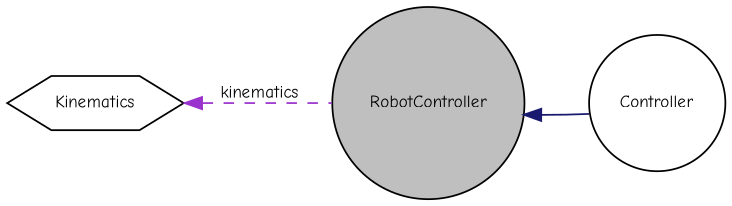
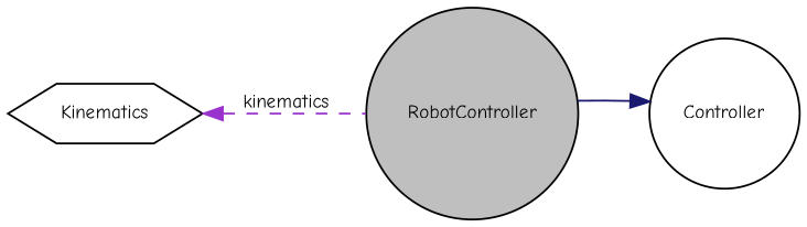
  digraph {
    fontname="Comic Neue"
    rankdir=LR
    node [color=black fillcolor=white fontname="Comic Neue" fontsize=10 shape=circle style=filled]
    edge [dir=back fontname="Comic Neue" fontsize=10 labelfontname=Helvetica labelfontsize=10]
    n1 [fillcolor=grey75 fontcolor=black height=0.2 label=RobotController width=0.4]
    n2 [height=0.2 label=Controller width=0.4]
    n3 [height=0.2 label=Kinematics shape=hexagon width=0.4]
-   n1 -> n2 [color=midnightblue style=solid]
+   n2 -> n1 [color=midnightblue style=solid]
    n3 -> n1 [color=darkorchid3 label=" kinematics" style=dashed]
  }
